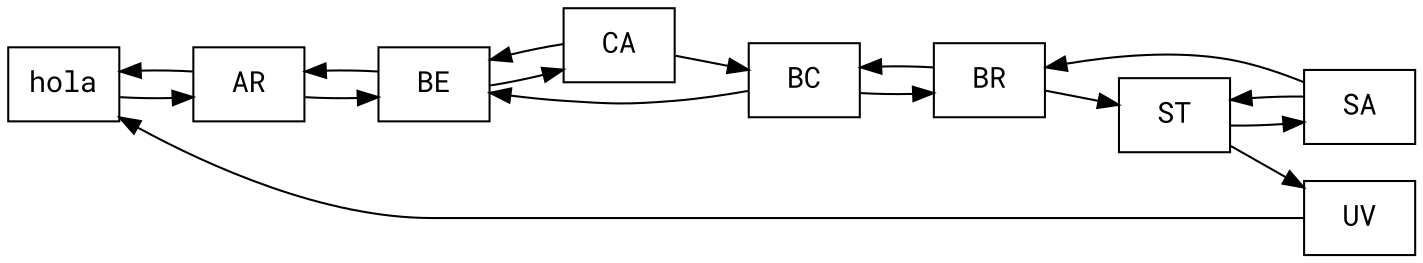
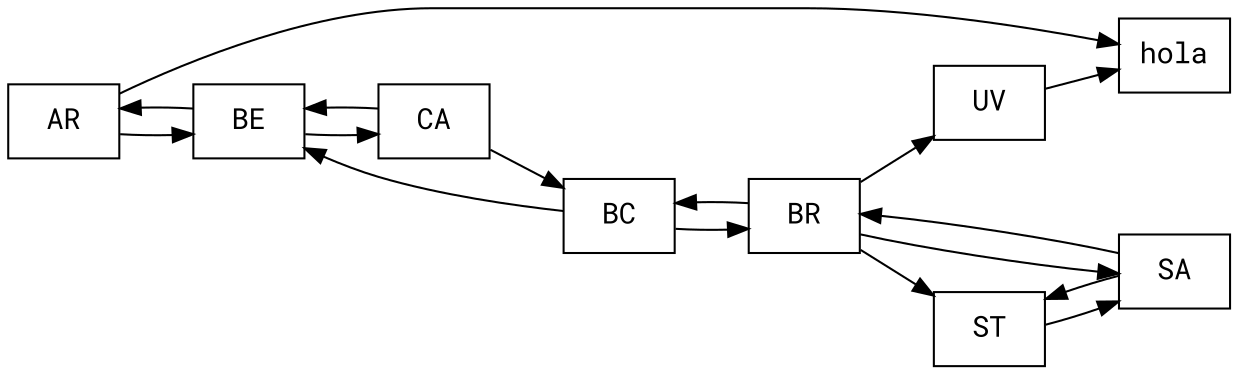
  digraph {
    fontname="Roboto Mono"
    rankdir=LR
    node [fontname="Roboto Mono" shape=box]
    edge [fontname="Roboto Mono"]
    hola
    AR
    BE
    UV
    CA
    ST
    SA
    BC
    BR
-   hola -> AR
    AR -> hola
    AR -> BE
    BE -> AR
    BE -> CA
    UV -> hola
    CA -> BE
    CA -> BC
-   ST -> UV
+   BR -> UV
    ST -> SA
    SA -> ST
    SA -> BR
    BC -> BE
    BC -> BR
    BR -> ST
+   BR -> SA
    BR -> BC
  }
